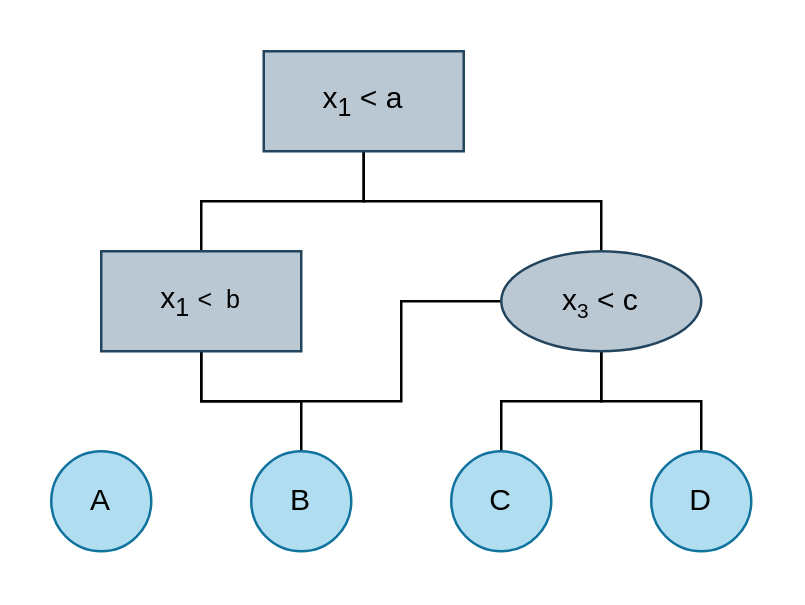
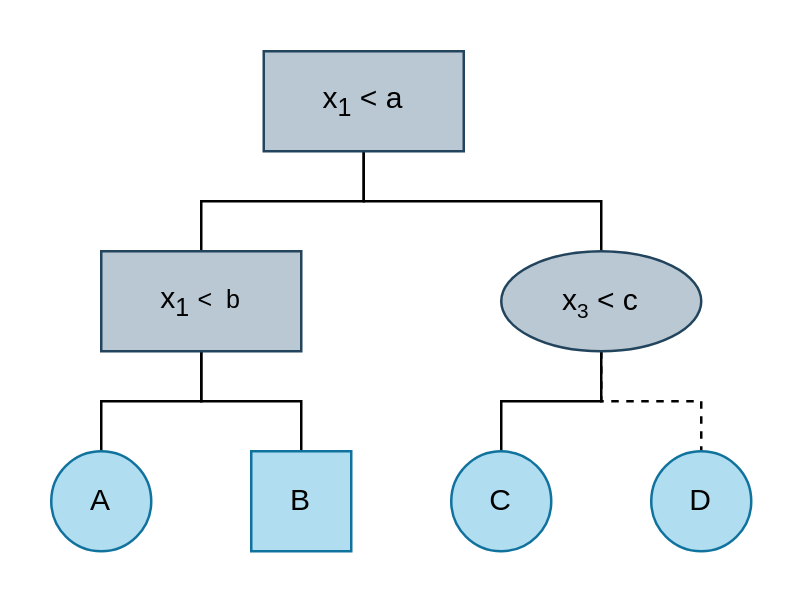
  <mxCell id="0" />
  <mxCell id="1" parent="0" />
  <mxCell id="2" style="edgeStyle=orthogonalEdgeStyle;rounded=0;orthogonalLoop=1;jettySize=auto;html=1;exitX=0.5;exitY=1;exitDx=0;exitDy=0;entryX=0.5;entryY=0;entryDx=0;entryDy=0;endArrow=none;endFill=0;" edge="1" parent="1" source="4" target="7"><mxGeometry relative="1" as="geometry" /></mxCell>
  <mxCell id="3" style="edgeStyle=orthogonalEdgeStyle;rounded=0;orthogonalLoop=1;jettySize=auto;html=1;exitX=0.5;exitY=1;exitDx=0;exitDy=0;entryX=0.5;entryY=0;entryDx=0;entryDy=0;endArrow=none;endFill=0;" edge="1" parent="1" source="4" target="10"><mxGeometry relative="1" as="geometry" /></mxCell>
  <mxCell id="4" value="x&lt;sub&gt;1&lt;/sub&gt; &amp;lt; a" style="rounded=0;whiteSpace=wrap;html=1;fillColor=#bac8d3;strokeColor=#23445d;" vertex="1" parent="1"><mxGeometry x="105" y="20" width="80" height="40" as="geometry" /></mxCell>
- <mxCell id="5" style="edgeStyle=orthogonalEdgeStyle;rounded=0;orthogonalLoop=1;jettySize=auto;html=1;exitX=0.5;exitY=1;exitDx=0;exitDy=0;endArrow=none;endFill=0;" edge="1" parent="1" source="7" target="10"><mxGeometry relative="1" as="geometry" /></mxCell>
+ <mxCell id="5" style="edgeStyle=orthogonalEdgeStyle;rounded=0;orthogonalLoop=1;jettySize=auto;html=1;exitX=0.5;exitY=1;exitDx=0;exitDy=0;entryX=0.5;entryY=0;entryDx=0;entryDy=0;endArrow=none;endFill=0;" edge="1" parent="1" source="7" target="11"><mxGeometry relative="1" as="geometry" /></mxCell>
  <mxCell id="6" style="edgeStyle=orthogonalEdgeStyle;rounded=0;orthogonalLoop=1;jettySize=auto;html=1;exitX=0.5;exitY=1;exitDx=0;exitDy=0;endArrow=none;endFill=0;" edge="1" parent="1" source="7" target="12"><mxGeometry relative="1" as="geometry" /></mxCell>
  <mxCell id="7" value="x&lt;sub&gt;1&lt;/sub&gt;&amp;nbsp;&lt;font size=&quot;1&quot;&gt;&amp;lt; &amp;nbsp;b&lt;/font&gt;" style="rounded=0;whiteSpace=wrap;html=1;fillColor=#bac8d3;strokeColor=#23445d;" vertex="1" parent="1"><mxGeometry x="40" y="100" width="80" height="40" as="geometry" /></mxCell>
  <mxCell id="8" style="edgeStyle=orthogonalEdgeStyle;rounded=0;orthogonalLoop=1;jettySize=auto;html=1;exitX=0.5;exitY=1;exitDx=0;exitDy=0;entryX=0.5;entryY=0;entryDx=0;entryDy=0;endArrow=none;endFill=0;" edge="1" parent="1" source="10" target="13"><mxGeometry relative="1" as="geometry" /></mxCell>
- <mxCell id="9" style="edgeStyle=orthogonalEdgeStyle;rounded=0;orthogonalLoop=1;jettySize=auto;html=1;exitX=0.5;exitY=1;exitDx=0;exitDy=0;entryX=0.5;entryY=0;entryDx=0;entryDy=0;endArrow=none;endFill=0;" edge="1" parent="1" source="10" target="14"><mxGeometry relative="1" as="geometry" /></mxCell>
+ <mxCell id="9" style="edgeStyle=orthogonalEdgeStyle;rounded=0;orthogonalLoop=1;jettySize=auto;html=1;exitX=0.5;exitY=1;exitDx=0;exitDy=0;entryX=0.5;entryY=0;entryDx=0;entryDy=0;endArrow=none;endFill=0;dashed=1;" edge="1" parent="1" source="10" target="14"><mxGeometry relative="1" as="geometry" /></mxCell>
  <mxCell id="10" value="x&lt;font size=&quot;1&quot;&gt;&lt;sub&gt;3&lt;/sub&gt;&lt;/font&gt;&amp;nbsp;&amp;lt; c" style="ellipse;whiteSpace=wrap;html=1;fillColor=#bac8d3;strokeColor=#23445d;" vertex="1" parent="1"><mxGeometry x="200" y="100" width="80" height="40" as="geometry" /></mxCell>
  <mxCell id="11" value="A" style="ellipse;whiteSpace=wrap;html=1;aspect=fixed;fillColor=#b1ddf0;strokeColor=#10739e;" vertex="1" parent="1"><mxGeometry x="20" y="180" width="40" height="40" as="geometry" /></mxCell>
- <mxCell id="12" value="B" style="ellipse;whiteSpace=wrap;html=1;aspect=fixed;fillColor=#b1ddf0;strokeColor=#10739e;" vertex="1" parent="1"><mxGeometry x="100" y="180" width="40" height="40" as="geometry" /></mxCell>
+ <mxCell id="12" value="B" style="whiteSpace=wrap;html=1;aspect=fixed;fillColor=#b1ddf0;strokeColor=#10739e;rounded=0;" vertex="1" parent="1"><mxGeometry x="100" y="180" width="40" height="40" as="geometry" /></mxCell>
  <mxCell id="13" value="C" style="ellipse;whiteSpace=wrap;html=1;aspect=fixed;fillColor=#b1ddf0;strokeColor=#10739e;" vertex="1" parent="1"><mxGeometry x="180" y="180" width="40" height="40" as="geometry" /></mxCell>
  <mxCell id="14" value="D" style="ellipse;whiteSpace=wrap;html=1;aspect=fixed;fillColor=#b1ddf0;strokeColor=#10739e;" vertex="1" parent="1"><mxGeometry x="260" y="180" width="40" height="40" as="geometry" /></mxCell>
